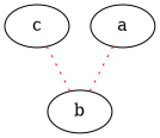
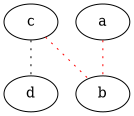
  graph {
    edge [color=red style=dotted]
    c
+   d
    b
    a
+   c -- d [color=black]
    c -- b
    a -- b
  }
